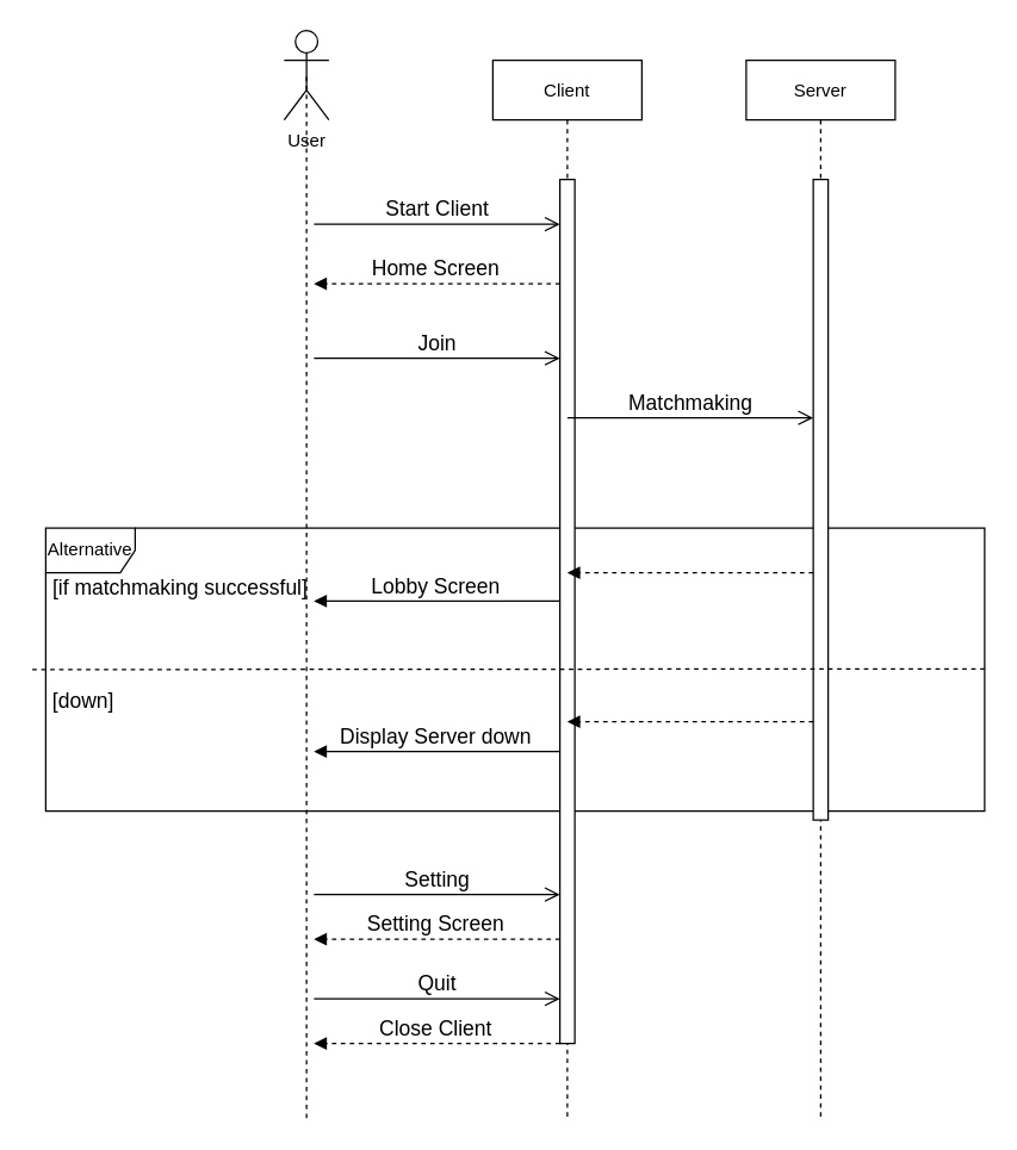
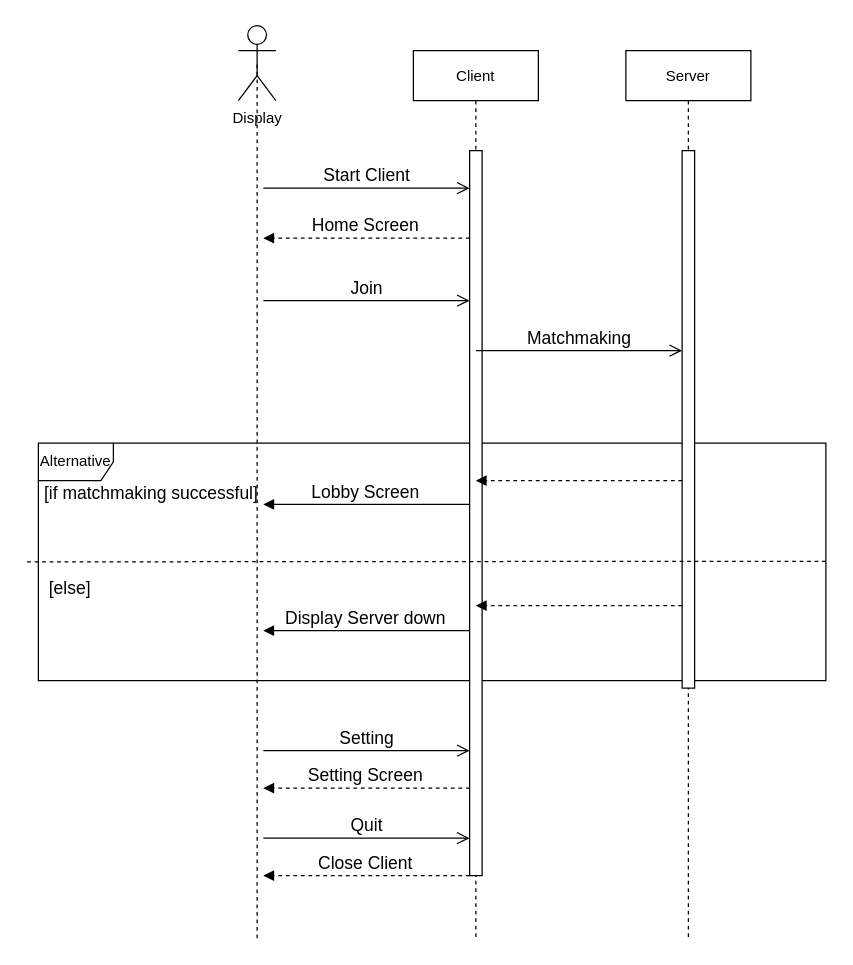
  <mxCell id="0" />
  <mxCell id="1" parent="0" />
  <mxCell id="2" value="Alternative" style="shape=umlFrame;whiteSpace=wrap;html=1;" parent="1" vertex="1"><mxGeometry x="30" y="354" width="630" height="190" as="geometry" /></mxCell>
  <mxCell id="3" value="Client" style="shape=umlLifeline;perimeter=lifelinePerimeter;container=1;collapsible=0;recursiveResize=0;rounded=0;shadow=0;strokeWidth=1;" parent="1" vertex="1"><mxGeometry x="330" y="40" width="100" height="710" as="geometry" /></mxCell>
  <mxCell id="4" value="" style="points=[];perimeter=orthogonalPerimeter;rounded=0;shadow=0;strokeWidth=1;" parent="3" vertex="1"><mxGeometry x="45" y="80" width="10" height="580" as="geometry" /></mxCell>
  <mxCell id="5" value="Server" style="shape=umlLifeline;perimeter=lifelinePerimeter;container=1;collapsible=0;recursiveResize=0;rounded=0;shadow=0;strokeWidth=1;" parent="1" vertex="1"><mxGeometry x="500" y="40" width="100" height="710" as="geometry" /></mxCell>
  <mxCell id="6" value="" style="points=[];perimeter=orthogonalPerimeter;rounded=0;shadow=0;strokeWidth=1;" parent="5" vertex="1"><mxGeometry x="45" y="80" width="10" height="430" as="geometry" /></mxCell>
  <mxCell id="7" value="" style="verticalAlign=bottom;endArrow=block;entryX=1;entryY=0;shadow=0;strokeWidth=1;dashed=1;fontSize=14;" parent="5" edge="1"><mxGeometry relative="1" as="geometry"><mxPoint x="45" y="344" as="sourcePoint" /><mxPoint x="-120" y="344" as="targetPoint" /></mxGeometry></mxCell>
  <mxCell id="8" value="" style="verticalAlign=bottom;endArrow=block;entryX=1;entryY=0;shadow=0;strokeWidth=1;dashed=1;fontSize=14;" parent="5" edge="1"><mxGeometry relative="1" as="geometry"><mxPoint x="45" y="444" as="sourcePoint" /><mxPoint x="-120" y="444" as="targetPoint" /></mxGeometry></mxCell>
- <mxCell id="9" value="User" style="shape=umlActor;verticalLabelPosition=bottom;verticalAlign=top;html=1;outlineConnect=0;" parent="1" vertex="1"><mxGeometry x="190" y="20" width="30" height="60" as="geometry" /></mxCell>
+ <mxCell id="9" value="Display" style="shape=umlActor;verticalLabelPosition=bottom;verticalAlign=top;html=1;outlineConnect=0;" parent="1" vertex="1"><mxGeometry x="190" y="20" width="30" height="60" as="geometry" /></mxCell>
  <mxCell id="10" value="" style="endArrow=none;dashed=1;html=1;rounded=0;entryX=0.5;entryY=0.5;entryDx=0;entryDy=0;entryPerimeter=0;" parent="1" target="9" edge="1"><mxGeometry width="50" height="50" relative="1" as="geometry"><mxPoint x="205" y="750" as="sourcePoint" /><mxPoint x="480" y="350" as="targetPoint" /></mxGeometry></mxCell>
  <mxCell id="11" value="Quit" style="verticalAlign=bottom;endArrow=open;endSize=8;exitX=1;exitY=0.95;shadow=0;strokeWidth=1;fontSize=14;" parent="1" edge="1"><mxGeometry relative="1" as="geometry"><mxPoint x="375" y="670" as="targetPoint" /><mxPoint x="210" y="670" as="sourcePoint" /></mxGeometry></mxCell>
  <mxCell id="12" value="Setting Screen" style="verticalAlign=bottom;endArrow=block;entryX=1;entryY=0;shadow=0;strokeWidth=1;dashed=1;fontSize=14;" parent="1" edge="1"><mxGeometry relative="1" as="geometry"><mxPoint x="375" y="630" as="sourcePoint" /><mxPoint x="210" y="630" as="targetPoint" /></mxGeometry></mxCell>
  <mxCell id="13" value="Home Screen" style="verticalAlign=bottom;endArrow=block;entryX=1;entryY=0;shadow=0;strokeWidth=1;dashed=1;fontSize=14;" parent="1" edge="1"><mxGeometry relative="1" as="geometry"><mxPoint x="375" y="190" as="sourcePoint" /><mxPoint x="210" y="190" as="targetPoint" /></mxGeometry></mxCell>
  <mxCell id="14" value="Setting" style="verticalAlign=bottom;endArrow=open;endSize=8;exitX=1;exitY=0.95;shadow=0;strokeWidth=1;fontSize=14;" parent="1" edge="1"><mxGeometry relative="1" as="geometry"><mxPoint x="375" y="600" as="targetPoint" /><mxPoint x="210" y="600" as="sourcePoint" /></mxGeometry></mxCell>
  <mxCell id="15" value="" style="endArrow=none;dashed=1;html=1;rounded=0;" parent="1" edge="1"><mxGeometry width="50" height="50" relative="1" as="geometry"><mxPoint x="660" y="448.5" as="sourcePoint" /><mxPoint x="20" y="449" as="targetPoint" /></mxGeometry></mxCell>
  <mxCell id="16" value="[if matchmaking successful]" style="text;html=1;align=center;verticalAlign=middle;resizable=0;points=[];autosize=1;strokeColor=none;fillColor=none;fontSize=14;" parent="1" vertex="1"><mxGeometry x="25" y="384" width="190" height="20" as="geometry" /></mxCell>
- <mxCell id="17" value="&lt;font style=&quot;font-size: 14px&quot;&gt;[down]&lt;/font&gt;" style="text;html=1;align=center;verticalAlign=middle;resizable=0;points=[];autosize=1;strokeColor=none;fillColor=none;" parent="1" vertex="1"><mxGeometry x="30" y="460" width="50" height="20" as="geometry" /></mxCell>
+ <mxCell id="17" value="&lt;font style=&quot;font-size: 14px&quot;&gt;[else]&lt;/font&gt;" style="text;html=1;align=center;verticalAlign=middle;resizable=0;points=[];autosize=1;strokeColor=none;fillColor=none;" parent="1" vertex="1"><mxGeometry x="30" y="460" width="50" height="20" as="geometry" /></mxCell>
  <mxCell id="18" value="Close Client" style="verticalAlign=bottom;endArrow=block;entryX=1;entryY=0;shadow=0;strokeWidth=1;dashed=1;fontSize=14;" parent="1" edge="1"><mxGeometry relative="1" as="geometry"><mxPoint x="375" y="700" as="sourcePoint" /><mxPoint x="210" y="700" as="targetPoint" /></mxGeometry></mxCell>
  <mxCell id="19" value="Lobby Screen" style="verticalAlign=bottom;endArrow=block;entryX=1;entryY=0;shadow=0;strokeWidth=1;fontSize=14;" parent="1" edge="1"><mxGeometry relative="1" as="geometry"><mxPoint x="375" y="403" as="sourcePoint" /><mxPoint x="210" y="403" as="targetPoint" /></mxGeometry></mxCell>
  <mxCell id="20" value="Display Server down" style="verticalAlign=bottom;endArrow=block;entryX=1;entryY=0;shadow=0;strokeWidth=1;fontSize=14;" parent="1" edge="1"><mxGeometry relative="1" as="geometry"><mxPoint x="375" y="504" as="sourcePoint" /><mxPoint x="210" y="504" as="targetPoint" /></mxGeometry></mxCell>
  <mxCell id="21" value="Start Client" style="verticalAlign=bottom;endArrow=open;endSize=8;exitX=1;exitY=0.95;shadow=0;strokeWidth=1;fontSize=14;" parent="1" edge="1"><mxGeometry relative="1" as="geometry"><mxPoint x="375" y="150" as="targetPoint" /><mxPoint x="210" y="150" as="sourcePoint" /></mxGeometry></mxCell>
  <mxCell id="22" value="Join" style="verticalAlign=bottom;endArrow=open;endSize=8;exitX=1;exitY=0.95;shadow=0;strokeWidth=1;fontSize=14;" parent="1" edge="1"><mxGeometry relative="1" as="geometry"><mxPoint x="375" y="240" as="targetPoint" /><mxPoint x="210" y="240" as="sourcePoint" /></mxGeometry></mxCell>
  <mxCell id="23" value="Matchmaking" style="verticalAlign=bottom;endArrow=open;endSize=8;exitX=1;exitY=0.95;shadow=0;strokeWidth=1;fontSize=14;" parent="1" edge="1"><mxGeometry relative="1" as="geometry"><mxPoint x="545" y="280" as="targetPoint" /><mxPoint x="380" y="280" as="sourcePoint" /></mxGeometry></mxCell>
